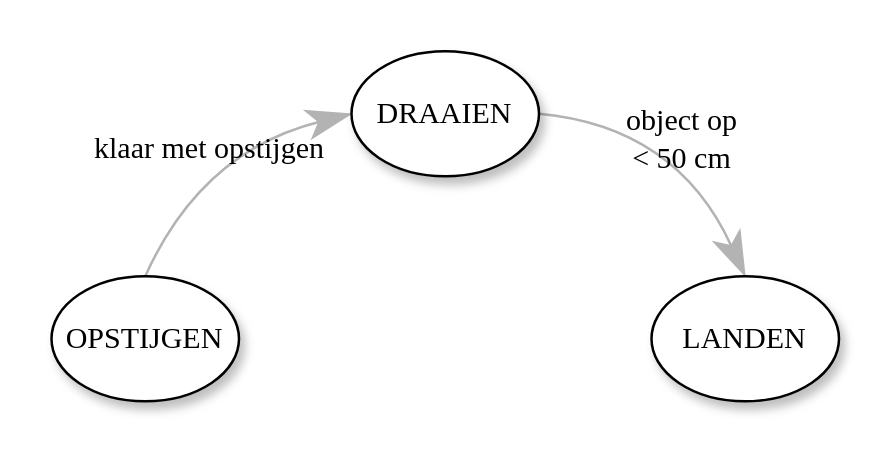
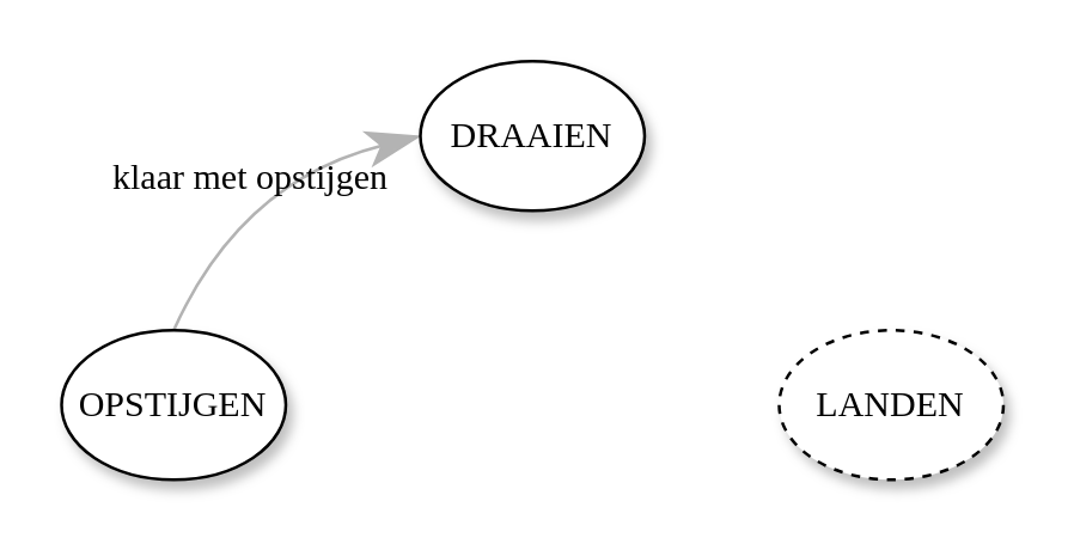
  <mxCell id="0" />
  <mxCell id="1" parent="0" />
  <mxCell id="2" value="klaar met opstijgen" style="edgeStyle=none;html=1;labelBackgroundColor=none;startArrow=none;startFill=0;startSize=5;endArrow=classicThin;endFill=1;endSize=15;jettySize=auto;orthogonalLoop=1;strokeColor=#B3B3B3;strokeWidth=1;fontFamily=Verdana;fontSize=12;exitX=0.5;exitY=0;exitDx=0;exitDy=0;curved=1;entryX=0;entryY=0.5;entryDx=0;entryDy=0;" parent="1" source="6" target="4" edge="1"><mxGeometry relative="1" as="geometry"><mxPoint x="88.026" y="79.622" as="sourcePoint" /><Array as="points"><mxPoint x="80" y="60" /></Array></mxGeometry></mxCell>
- <mxCell id="3" value="object op &lt;br&gt;&amp;lt; 50 cm" style="edgeStyle=none;html=1;labelBackgroundColor=none;startArrow=none;startFill=0;startSize=5;endArrow=classicThin;endFill=1;endSize=15;jettySize=auto;orthogonalLoop=1;strokeColor=#B3B3B3;strokeWidth=1;fontFamily=Verdana;fontSize=12;curved=1;exitX=1;exitY=0.5;exitDx=0;exitDy=0;entryX=0.5;entryY=0;entryDx=0;entryDy=0;" parent="1" source="4" target="5" edge="1"><mxGeometry relative="1" as="geometry"><Array as="points"><mxPoint x="270" y="50" /></Array></mxGeometry></mxCell>
  <mxCell id="4" value="&lt;span&gt;DRAAIEN&lt;/span&gt;" style="ellipse;whiteSpace=wrap;html=1;rounded=0;shadow=1;comic=0;labelBackgroundColor=none;strokeWidth=1;fontFamily=Verdana;fontSize=12;align=center;" parent="1" vertex="1"><mxGeometry x="140" y="20" width="75" height="50" as="geometry" /></mxCell>
- <mxCell id="5" value="&lt;span&gt;LANDEN&lt;/span&gt;" style="ellipse;whiteSpace=wrap;html=1;rounded=0;shadow=1;comic=0;labelBackgroundColor=none;strokeWidth=1;fontFamily=Verdana;fontSize=12;align=center;" parent="1" vertex="1"><mxGeometry x="260" y="110" width="75" height="50" as="geometry" /></mxCell>
+ <mxCell id="5" value="&lt;span&gt;LANDEN&lt;/span&gt;" style="ellipse;whiteSpace=wrap;html=1;rounded=0;shadow=1;comic=0;labelBackgroundColor=none;strokeWidth=1;fontFamily=Verdana;fontSize=12;align=center;dashed=1;" parent="1" vertex="1"><mxGeometry x="260" y="110" width="75" height="50" as="geometry" /></mxCell>
  <mxCell id="6" value="&lt;span&gt;OPSTIJGEN&lt;/span&gt;" style="ellipse;whiteSpace=wrap;html=1;rounded=0;shadow=1;comic=0;labelBackgroundColor=none;strokeWidth=1;fontFamily=Verdana;fontSize=12;align=center;" vertex="1" parent="1"><mxGeometry x="20" y="110" width="75" height="50" as="geometry" /></mxCell>
